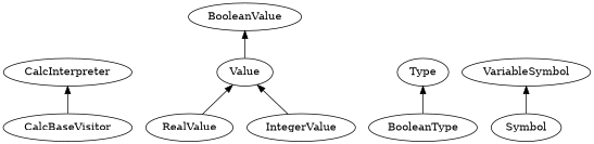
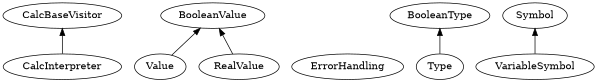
  digraph {
    rankdir=BT
    CalcInterpreter
    CalcBaseVisitor
    Value
    BooleanValue
    RealValue
-   IntegerValue
+   ErrorHandling
    BooleanType
    Type
    VariableSymbol
    Symbol
-   CalcBaseVisitor -> CalcInterpreter
+   CalcInterpreter -> CalcBaseVisitor
    Value -> BooleanValue
-   RealValue -> Value
-   IntegerValue -> Value
-   BooleanType -> Type
-   Symbol -> VariableSymbol
+   RealValue -> BooleanValue
+   Type -> BooleanType
+   VariableSymbol -> Symbol
  }
